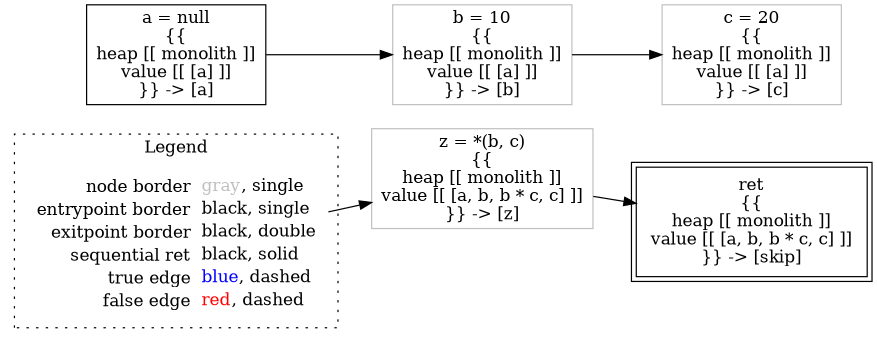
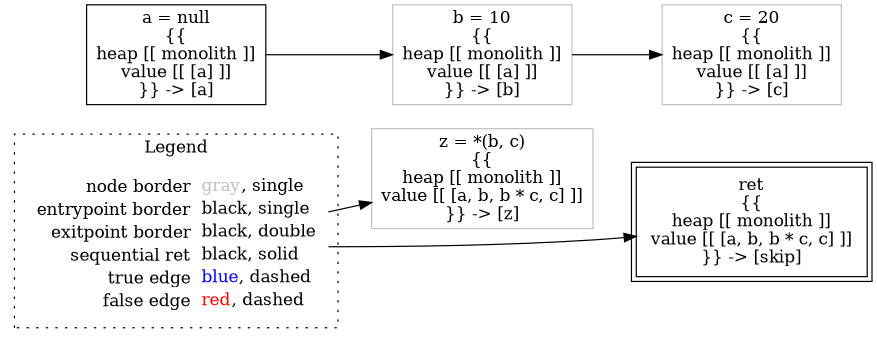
  digraph {
    rankdir=LR
    node [shape=rect color=gray]
    edge [color=black]
    n1 [label=<<table border="0" cellpadding="2" cellspacing="0" cellborder="0"><tr><td align="right">node border&nbsp;</td><td align="left"><font color="gray">gray</font>, single</td></tr><tr><td align="right">entrypoint border&nbsp;</td><td align="left"><font color="black">black</font>, single</td></tr><tr><td align="right">exitpoint border&nbsp;</td><td align="left"><font color="black">black</font>, double</td></tr><tr><td align="right">sequential ret&nbsp;</td><td align="left"><font color="black">black</font>, solid</td></tr><tr><td align="right">true edge&nbsp;</td><td align="left"><font color="blue">blue</font>, dashed</td></tr><tr><td align="right">false edge&nbsp;</td><td align="left"><font color="red">red</font>, dashed</td></tr></table>> shape=plaintext color=""]
    n2 [label=<z = *(b, c)<BR/>{{<BR/>heap [[ monolith ]]<BR/>value [[ [a, b, b * c, c] ]]<BR/>}} -&gt; [z]>]
    n3 [color=black label=<a = null<BR/>{{<BR/>heap [[ monolith ]]<BR/>value [[ [a] ]]<BR/>}} -&gt; [a]>]
    n4 [label=<b = 10<BR/>{{<BR/>heap [[ monolith ]]<BR/>value [[ [a] ]]<BR/>}} -&gt; [b]>]
    n5 [label=<c = 20<BR/>{{<BR/>heap [[ monolith ]]<BR/>value [[ [a] ]]<BR/>}} -&gt; [c]>]
    n6 [color=black label=<ret<BR/>{{<BR/>heap [[ monolith ]]<BR/>value [[ [a, b, b * c, c] ]]<BR/>}} -&gt; [skip]> peripheries=2]
    subgraph cluster_1 {
      label=Legend
      style=dotted
      n1
    }
    n1 -> n2
-   n2 -> n6
+   n1 -> n6
    n3 -> n4
    n4 -> n5
  }
